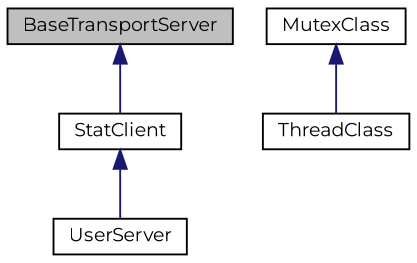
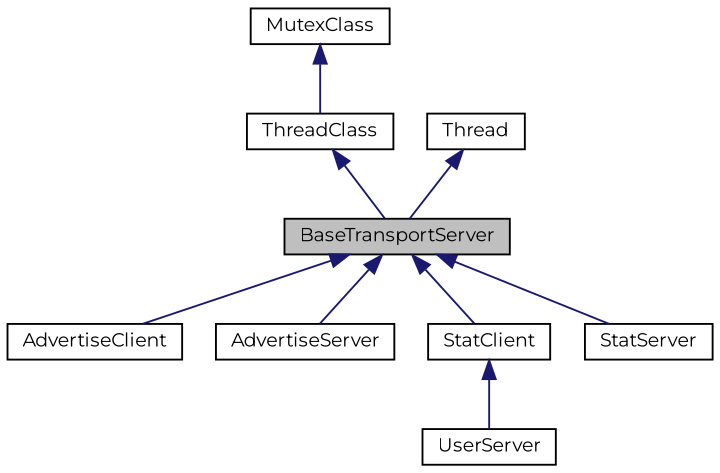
  digraph {
    fontname=Montserrat
    node [color=black fillcolor=white fontname=Montserrat fontsize=10 shape=record style=filled]
    edge [color=midnightblue dir=back fontname=Montserrat fontsize=10 labelfontname=Helvetica labelfontsize=10 style=solid]
    n1 [fillcolor=grey75 fontcolor=black height=0.2 label=BaseTransportServer width=0.4]
+   n2 [height=0.2 label=AdvertiseClient width=0.4]
+   n3 [height=0.2 label=AdvertiseServer width=0.4]
    n4 [height=0.2 label=StatClient width=0.4]
+   n5 [height=0.2 label=StatServer width=0.4]
    n6 [height=0.2 label=UserServer width=0.4]
    n7 [height=0.2 label=ThreadClass width=0.4]
    n8 [height=0.2 label=MutexClass width=0.4]
+   n9 [height=0.2 label=Thread width=0.4]
+   n1 -> n2
+   n1 -> n3
    n1 -> n4
+   n1 -> n5
    n4 -> n6
+   n7 -> n1
    n8 -> n7
+   n9 -> n1
  }
